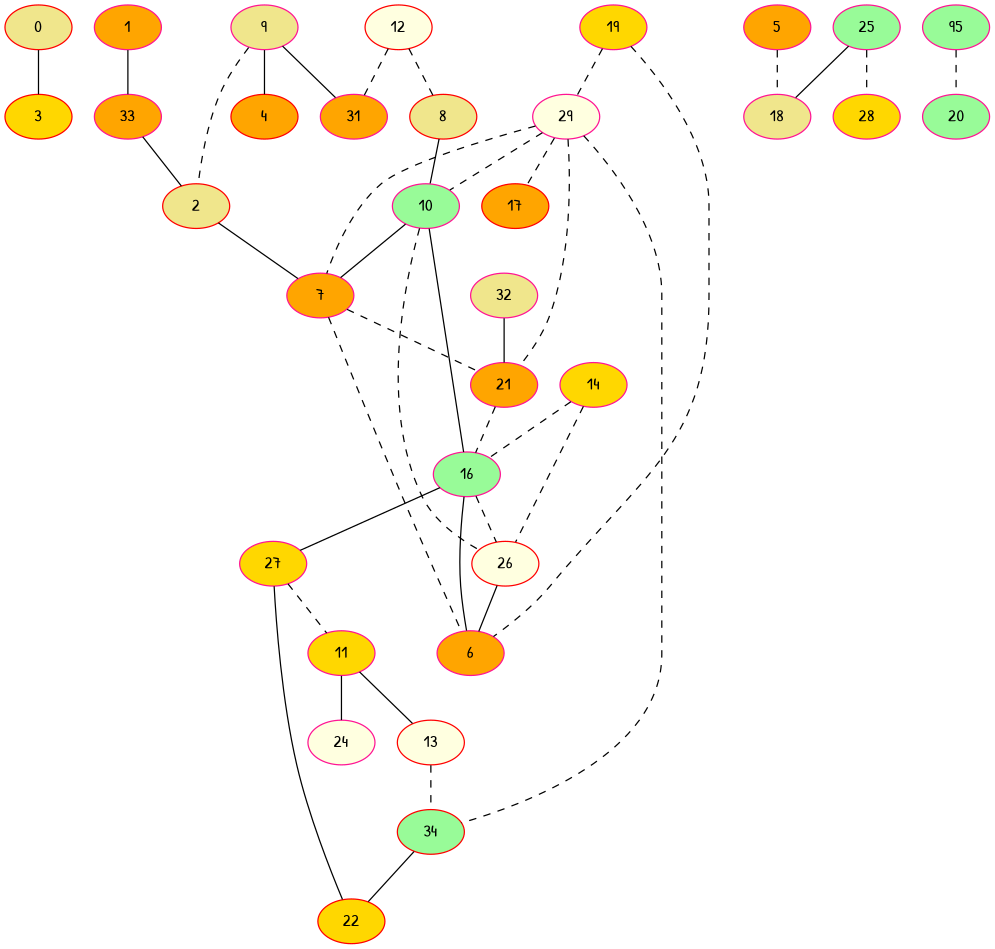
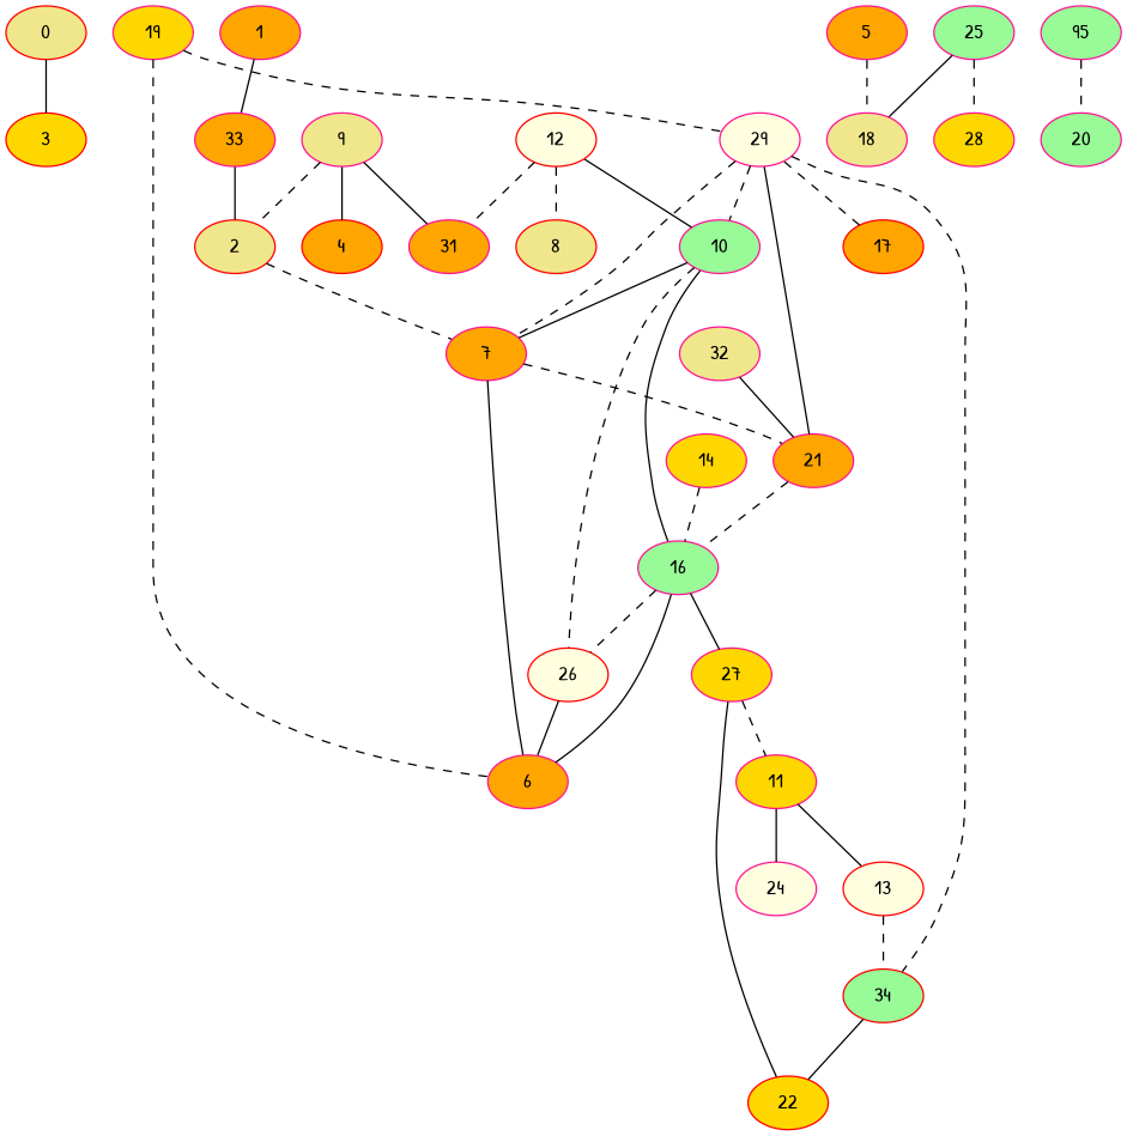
  graph {
    fontname="Patrick Hand"
    node [color=deeppink fillcolor=orange fontname="Patrick Hand" style=filled]
    edge [fontname="Patrick Hand" style=dashed]
    0 [color=red fillcolor=khaki]
    3 [color=red fillcolor=gold]
    1
    33
    2 [color=red fillcolor=khaki]
    7
    6
    21
    18 [fillcolor=khaki]
    5
    16 [fillcolor=palegreen]
    9 [fillcolor=khaki]
    4 [color=red]
    31
    14 [fillcolor=gold]
    26 [color=red fillcolor=lightyellow]
    10 [fillcolor=palegreen]
    11 [fillcolor=gold]
    13 [color=red fillcolor=lightyellow]
    24 [fillcolor=lightyellow]
    34 [color=red fillcolor=palegreen]
    12 [color=red fillcolor=lightyellow]
    8 [color=red fillcolor=khaki]
    22 [color=red fillcolor=gold]
    27 [fillcolor=gold]
    n26 [fillcolor=palegreen label=95]
    20 [fillcolor=palegreen]
    19 [fillcolor=gold]
    29 [fillcolor=lightyellow]
    17 [color=red]
    32 [fillcolor=khaki]
    25 [fillcolor=palegreen]
    28 [fillcolor=gold]
    0 -- 3 [style=solid]
    1 -- 33 [style=solid]
    33 -- 2 [style=solid]
-   2 -- 7 [style=solid]
-   7 -- 6
+   2 -- 7
+   7 -- 6 [style=solid]
    7 -- 21
    21 -- 16
    5 -- 18
    16 -- 6 [style=solid]
    16 -- 26
    16 -- 27 [style=solid]
    9 -- 2
    9 -- 4 [style=solid]
    9 -- 31 [style=solid]
    14 -- 16
-   14 -- 26
    26 -- 6 [style=solid]
    10 -- 7 [style=solid]
    10 -- 16 [style=solid]
    10 -- 26
    11 -- 13 [style=solid]
    11 -- 24 [style=solid]
    13 -- 34
    34 -- 22 [style=solid]
    12 -- 31
-   8 -- 10 [style=solid]
+   12 -- 10 [style=solid]
    12 -- 8
    22 -- 27 [style=solid]
    27 -- 11
    n26 -- 20
    19 -- 6
    19 -- 29
    29 -- 7
-   29 -- 21
+   29 -- 21 [style=solid]
    29 -- 10
    29 -- 34
    29 -- 17
    32 -- 21 [style=solid]
    25 -- 18 [style=solid]
    25 -- 28
  }
